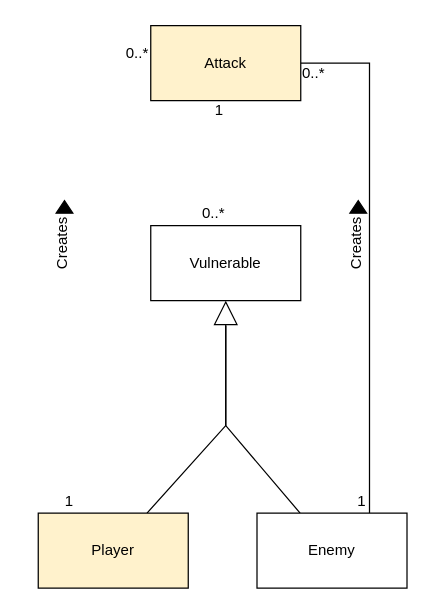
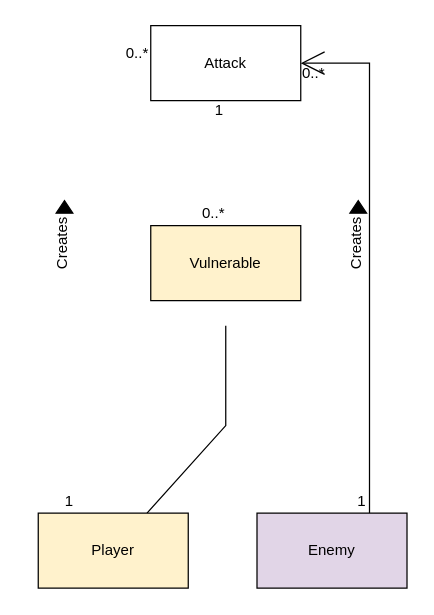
  <mxCell id="0" />
  <mxCell id="1" parent="0" />
  <mxCell id="2" style="edgeStyle=none;rounded=0;orthogonalLoop=1;jettySize=auto;html=1;endArrow=none;endFill=0;targetPerimeterSpacing=0;sourcePerimeterSpacing=0;" edge="1" parent="1" source="4"><mxGeometry relative="1" as="geometry"><mxPoint x="180" y="260" as="targetPoint" /><Array as="points"><mxPoint x="180" y="340" /></Array></mxGeometry></mxCell>
- <mxCell id="3" value="Vulnerable" style="rounded=0;whiteSpace=wrap;html=1;" vertex="1" parent="1"><mxGeometry x="120" y="180" width="120" height="60" as="geometry" /></mxCell>
+ <mxCell id="3" value="Vulnerable" style="rounded=0;whiteSpace=wrap;html=1;fillColor=#fff2cc;" vertex="1" parent="1"><mxGeometry x="120" y="180" width="120" height="60" as="geometry" /></mxCell>
  <mxCell id="4" value="Player" style="rounded=0;whiteSpace=wrap;html=1;fillColor=#fff2cc;" vertex="1" parent="1"><mxGeometry x="30" y="410" width="120" height="60" as="geometry" /></mxCell>
- <mxCell id="5" style="edgeStyle=none;rounded=0;orthogonalLoop=1;jettySize=auto;html=1;entryX=0.5;entryY=1;entryDx=0;entryDy=0;endArrow=block;endFill=0;endSize=17;" edge="1" parent="1" source="7" target="3"><mxGeometry relative="1" as="geometry"><Array as="points"><mxPoint x="180" y="340" /></Array></mxGeometry></mxCell>
- <mxCell id="6" style="edgeStyle=none;rounded=0;orthogonalLoop=1;jettySize=auto;html=1;exitX=0.75;exitY=0;exitDx=0;exitDy=0;entryX=1;entryY=0.5;entryDx=0;entryDy=0;strokeColor=#000000;endArrow=none;endFill=0;endSize=17;sourcePerimeterSpacing=0;targetPerimeterSpacing=0;" edge="1" parent="1" source="7" target="8"><mxGeometry relative="1" as="geometry"><Array as="points"><mxPoint x="295" y="50" /></Array></mxGeometry></mxCell>
- <mxCell id="7" value="Enemy" style="rounded=0;whiteSpace=wrap;html=1;" vertex="1" parent="1"><mxGeometry x="205" y="410" width="120" height="60" as="geometry" /></mxCell>
- <mxCell id="8" value="Attack" style="rounded=0;whiteSpace=wrap;html=1;fillColor=#fff2cc;" vertex="1" parent="1"><mxGeometry x="120" y="20" width="120" height="60" as="geometry" /></mxCell>
+ <mxCell id="6" style="edgeStyle=none;rounded=0;orthogonalLoop=1;jettySize=auto;html=1;exitX=0.75;exitY=0;exitDx=0;exitDy=0;entryX=1;entryY=0.5;entryDx=0;entryDy=0;strokeColor=#000000;endArrow=open;endFill=0;endSize=17;sourcePerimeterSpacing=0;targetPerimeterSpacing=0;" edge="1" parent="1" source="7" target="8"><mxGeometry relative="1" as="geometry"><Array as="points"><mxPoint x="295" y="50" /></Array></mxGeometry></mxCell>
+ <mxCell id="7" value="Enemy" style="rounded=0;whiteSpace=wrap;html=1;fillColor=#e1d5e7;" vertex="1" parent="1"><mxGeometry x="205" y="410" width="120" height="60" as="geometry" /></mxCell>
+ <mxCell id="8" value="Attack" style="rounded=0;whiteSpace=wrap;html=1;" vertex="1" parent="1"><mxGeometry x="120" y="20" width="120" height="60" as="geometry" /></mxCell>
  <mxCell id="9" value="" style="group" vertex="1" connectable="0" parent="1"><mxGeometry x="35" y="160.005" width="30" height="64.335" as="geometry" /></mxCell>
  <mxCell id="10" value="" style="triangle;whiteSpace=wrap;html=1;fillColor=#000000;rotation=-90;" vertex="1" parent="9"><mxGeometry x="11" y="-1.665" width="10" height="13.33" as="geometry" /></mxCell>
  <mxCell id="11" value="Creates" style="text;html=1;strokeColor=none;fillColor=none;align=center;verticalAlign=middle;whiteSpace=wrap;rounded=0;rotation=-90;" vertex="1" parent="9"><mxGeometry x="-15" y="19.335" width="60" height="30" as="geometry" /></mxCell>
  <mxCell id="12" value="" style="group" vertex="1" connectable="0" parent="1"><mxGeometry x="270" y="160.005" width="30" height="64.335" as="geometry" /></mxCell>
  <mxCell id="13" value="" style="triangle;whiteSpace=wrap;html=1;fillColor=#000000;rotation=-90;" vertex="1" parent="12"><mxGeometry x="11" y="-1.665" width="10" height="13.33" as="geometry" /></mxCell>
  <mxCell id="14" value="Creates" style="text;html=1;strokeColor=none;fillColor=none;align=center;verticalAlign=middle;whiteSpace=wrap;rounded=0;rotation=-90;" vertex="1" parent="12"><mxGeometry x="-15" y="19.335" width="60" height="30" as="geometry" /></mxCell>
  <mxCell id="15" value="1" style="text;html=1;strokeColor=none;fillColor=none;align=center;verticalAlign=middle;whiteSpace=wrap;rounded=0;" vertex="1" parent="1"><mxGeometry x="145" y="73" width="60" height="30" as="geometry" /></mxCell>
  <mxCell id="16" value="0..*" style="text;html=1;align=center;verticalAlign=middle;resizable=0;points=[];autosize=1;strokeColor=none;fillColor=none;" vertex="1" parent="1"><mxGeometry x="230" y="43" width="40" height="30" as="geometry" /></mxCell>
  <mxCell id="17" value="1" style="text;html=1;strokeColor=none;fillColor=none;align=center;verticalAlign=middle;whiteSpace=wrap;rounded=0;" vertex="1" parent="1"><mxGeometry x="259" y="386" width="60" height="30" as="geometry" /></mxCell>
  <mxCell id="18" value="0..*" style="text;html=1;align=center;verticalAlign=middle;resizable=0;points=[];autosize=1;strokeColor=none;fillColor=none;" vertex="1" parent="1"><mxGeometry x="150" y="155" width="40" height="30" as="geometry" /></mxCell>
  <mxCell id="19" value="0..*" style="text;html=1;align=center;verticalAlign=middle;resizable=0;points=[];autosize=1;strokeColor=none;fillColor=none;" vertex="1" parent="1"><mxGeometry x="89" y="27" width="40" height="30" as="geometry" /></mxCell>
  <mxCell id="20" value="1" style="text;html=1;strokeColor=none;fillColor=none;align=center;verticalAlign=middle;whiteSpace=wrap;rounded=0;" vertex="1" parent="1"><mxGeometry x="25" y="386" width="60" height="30" as="geometry" /></mxCell>
